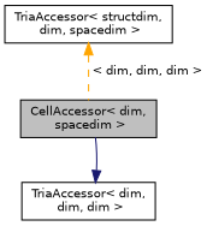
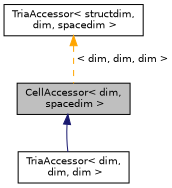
  digraph {
    node [color=black fillcolor=white fontname=Helvetica fontsize=10 shape=record style=filled]
    edge [dir=back fontname=Helvetica fontsize=10 labelfontname=Helvetica labelfontsize=10]
    n1 [fillcolor=grey75 fontcolor=black height=0.2 label="CellAccessor\< dim,\l spacedim \>" width=0.4]
    n2 [height=0.2 label="TriaAccessor\< dim,\l dim, dim \>" width=0.4]
    n3 [height=0.2 label="TriaAccessor\< structdim,\l dim, spacedim \>" width=0.4]
-   n2 -> n1 [color=midnightblue style=solid]
+   n1 -> n2 [color=midnightblue style=solid]
    n3 -> n1 [color=orange label=" \< dim, dim, dim \>" style=dashed]
  }
